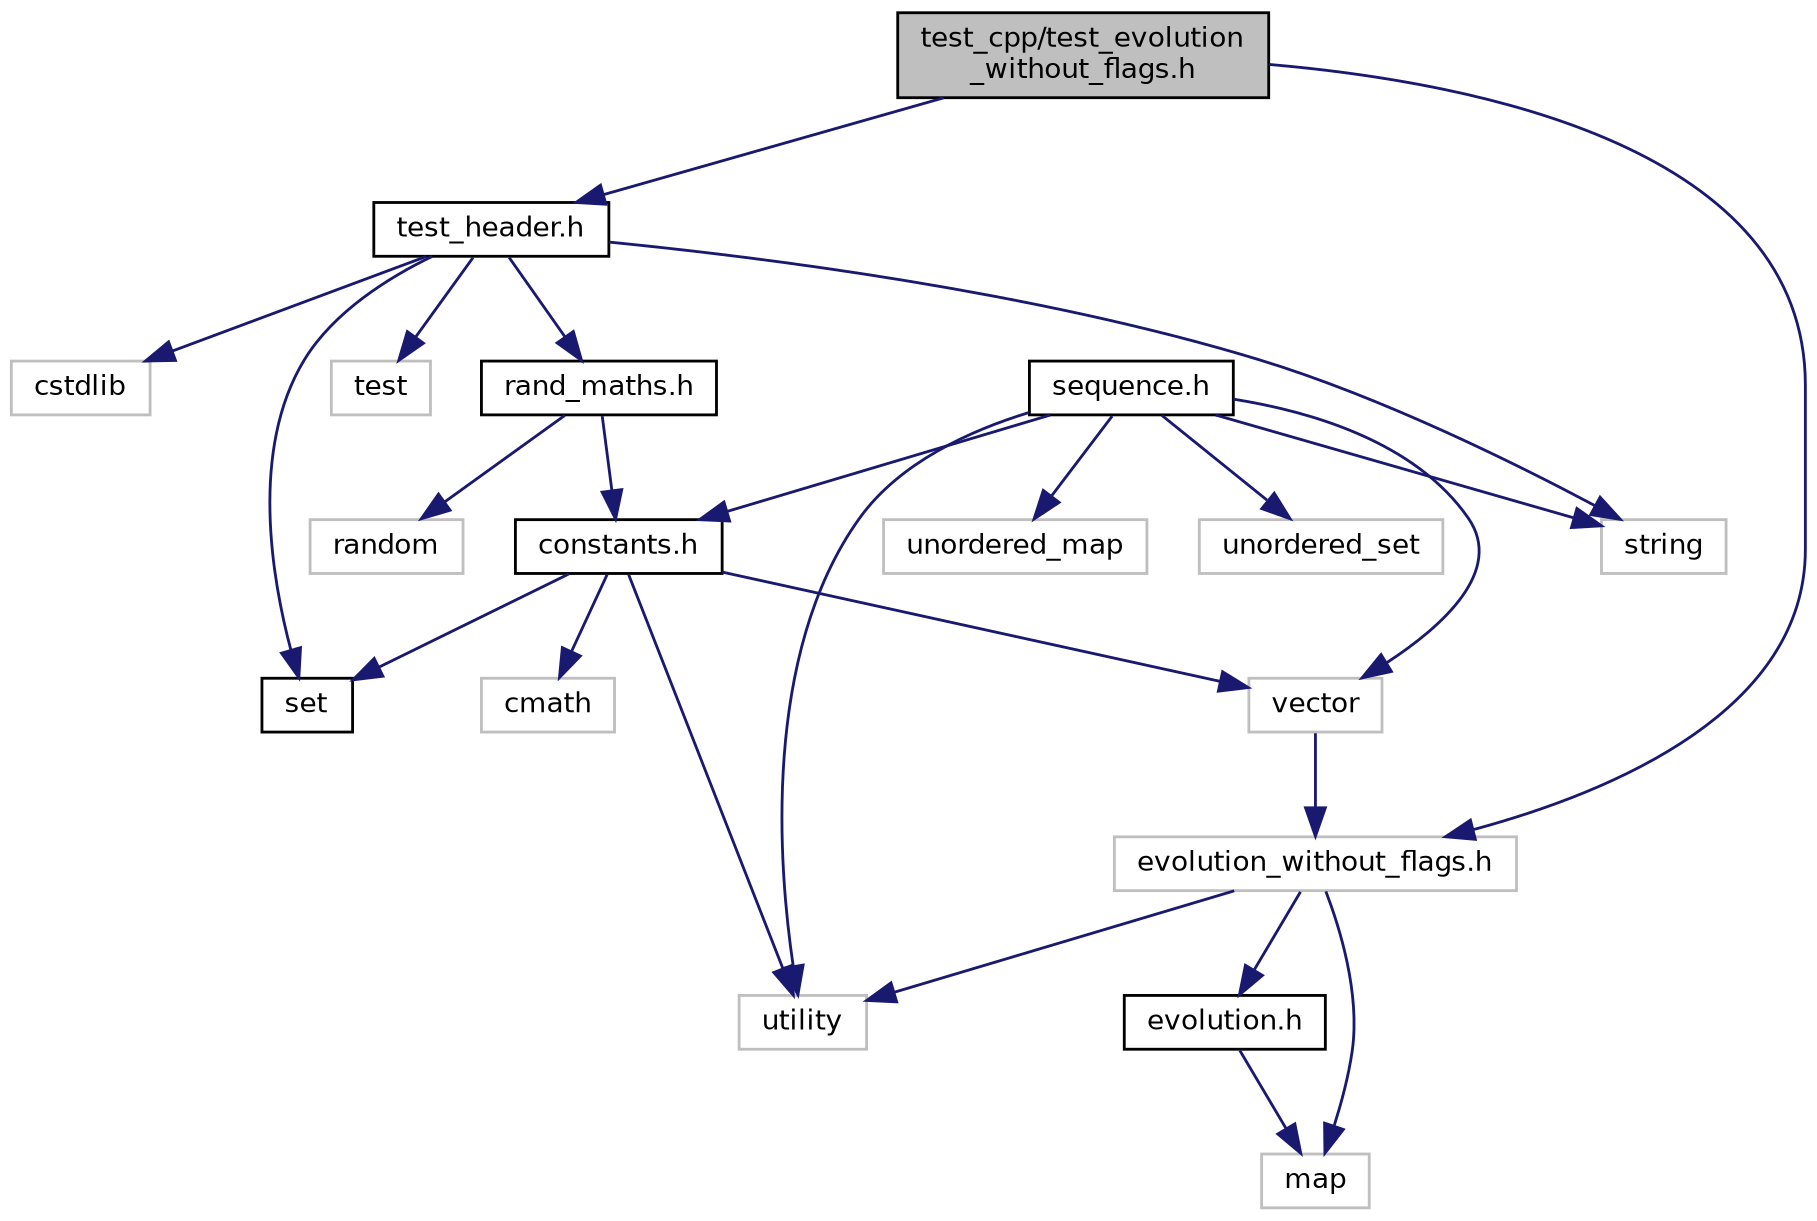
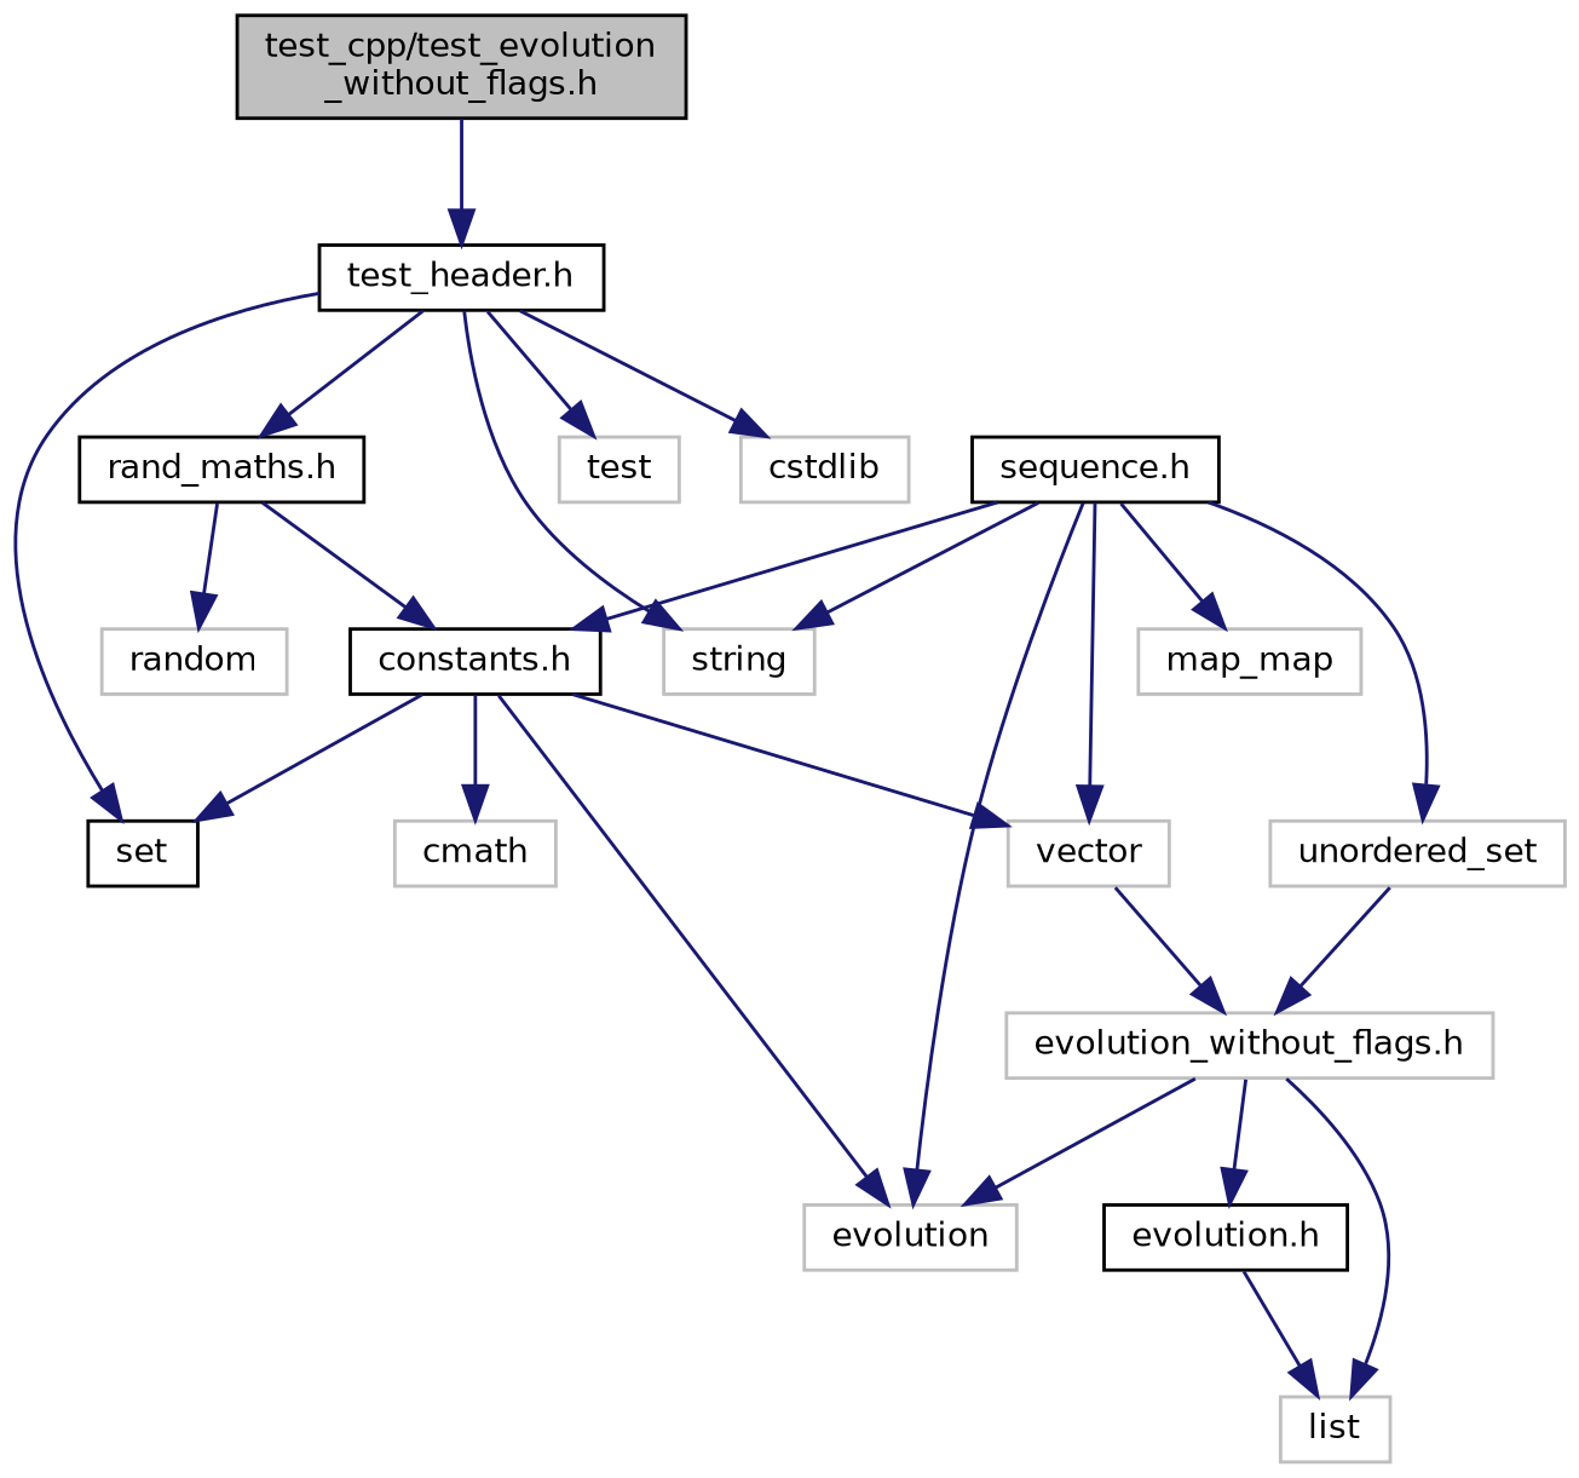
  digraph {
    node [color=grey75 fillcolor=white fontname=Helvetica fontsize=10 shape=record style=filled]
    edge [color=midnightblue fontname=Helvetica fontsize=10 labelfontname=Helvetica labelfontsize=10 style=solid]
    n1 [color=black fillcolor=grey75 fontcolor=black height=0.2 label="test_cpp/test_evolution\l_without_flags.h" width=0.4]
    n2 [color=black height=0.2 label="test_header.h" width=0.4]
    n3 [height=0.2 label="evolution_without_flags.h" width=0.4]
    n4 [height=0.2 label=test width=0.4]
    n5 [height=0.2 label=cstdlib width=0.4]
    n6 [height=0.2 label=string width=0.4]
    n7 [color=black height=0.2 label="rand_maths.h" width=0.4]
    n8 [color=black height=0.2 label=set width=0.4]
-   n9 [height=0.2 label=utility width=0.4]
+   n9 [height=0.2 label=evolution width=0.4]
    n10 [color=black height=0.2 label="evolution.h" width=0.4]
-   n11 [height=0.2 label=map width=0.4]
+   n11 [height=0.2 label=list width=0.4]
    n12 [color=black height=0.2 label="constants.h" width=0.4]
    n13 [height=0.2 label=random width=0.4]
    n14 [height=0.2 label=cmath width=0.4]
    n15 [height=0.2 label=vector width=0.4]
    n16 [color=black height=0.2 label="sequence.h" width=0.4]
-   n17 [height=0.2 label=unordered_map width=0.4]
+   n17 [height=0.2 label=map_map width=0.4]
    n18 [height=0.2 label=unordered_set width=0.4]
    n1 -> n2
-   n1 -> n3
+   n18 -> n3
    n2 -> n4
    n2 -> n5
    n2 -> n6
    n2 -> n7
    n2 -> n8
    n3 -> n9
    n3 -> n10
    n3 -> n11
    n7 -> n12
    n7 -> n13
    n10 -> n11
    n12 -> n8
    n12 -> n9
    n12 -> n14
    n12 -> n15
    n15 -> n3
    n16 -> n6
    n16 -> n9
    n16 -> n12
    n16 -> n15
    n16 -> n17
    n16 -> n18
  }
